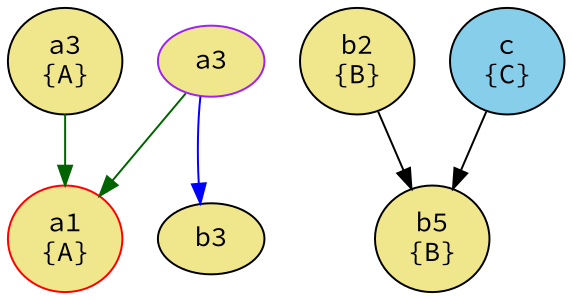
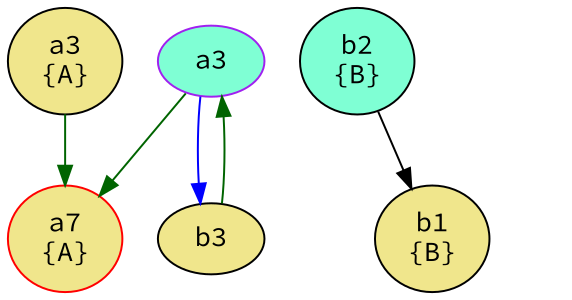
  digraph {
    dir=forward
    fontname="Source Code Pro"
    node [color=black fillcolor=khaki fontname="Source Code Pro" style=filled]
    edge [color=darkgreen fontname="Source Code Pro"]
    n1 [label="a3\n{A}"]
-   n2 [color=red label="a1\n{A}"]
-   a3 [color=purple]
+   n2 [color=red label="a7\n{A}"]
+   a3 [color=purple fillcolor=aquamarine]
    b3
-   n5 [label="b2\n{B}"]
-   n6 [label="b5\n{B}"]
-   n7 [fillcolor=skyblue label="c\n{C}"]
+   n5 [fillcolor=aquamarine label="b2\n{B}"]
+   n6 [label="b1\n{B}"]
    n1 -> n2
    a3 -> n2
    a3 -> b3 [color=blue]
+   b3 -> a3
    n5 -> n6 [color=black]
-   n7 -> n6 [color=black]
  }
